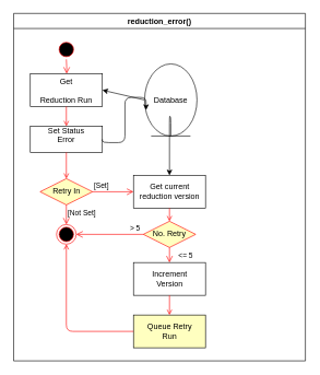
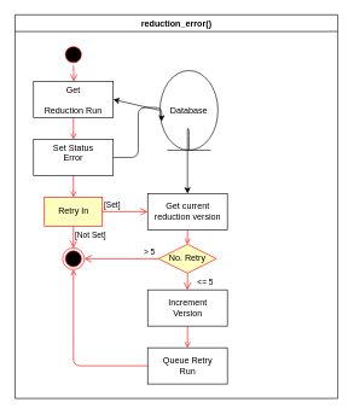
  <mxCell id="0" />
  <mxCell id="1" parent="0" />
  <mxCell id="2" value="reduction_error()" style="swimlane;whiteSpace=wrap" parent="1" vertex="1"><mxGeometry x="20" y="20" width="445.5" height="530" as="geometry" /></mxCell>
  <mxCell id="3" value="" style="ellipse;shape=startState;fillColor=#000000;strokeColor=#ff0000;" parent="2" vertex="1"><mxGeometry x="65.5" y="40" width="30" height="30" as="geometry" /></mxCell>
  <mxCell id="4" value="" style="edgeStyle=elbowEdgeStyle;elbow=horizontal;verticalAlign=bottom;endArrow=open;endSize=8;strokeColor=#FF0000;endFill=1;rounded=0" parent="2" source="3" target="5" edge="1"><mxGeometry x="65.5" y="40" as="geometry"><mxPoint x="80.5" y="110" as="targetPoint" /></mxGeometry></mxCell>
  <mxCell id="5" value="Get &#10;&#10;Reduction Run" style="verticalAlign=bottom;" parent="2" vertex="1"><mxGeometry x="25.5" y="92" width="110" height="50" as="geometry" /></mxCell>
- <mxCell id="6" value="Set Status&#10;Error&#10;" style="" parent="2" vertex="1"><mxGeometry x="25.5" y="172" width="110" height="40" as="geometry" /></mxCell>
+ <mxCell id="6" value="Set Status&#10;Error&#10;" style="" parent="2" vertex="1"><mxGeometry x="25.5" y="172" width="110" height="50" as="geometry" /></mxCell>
  <mxCell id="7" value="" style="endArrow=open;strokeColor=#FF0000;endFill=1;rounded=0" parent="2" source="5" target="6" edge="1"><mxGeometry relative="1" as="geometry" /></mxCell>
  <mxCell id="8" value="Database" style="ellipse;shape=umlEntity;whiteSpace=wrap;html=1;" vertex="1" parent="2"><mxGeometry x="200" y="77" width="80" height="110" as="geometry" /></mxCell>
  <mxCell id="9" value="" style="endArrow=classic;html=1;exitX=0;exitY=0.5;exitDx=0;exitDy=0;entryX=1;entryY=0.5;entryDx=0;entryDy=0;" edge="1" parent="2" source="8" target="5"><mxGeometry width="50" height="50" relative="1" as="geometry"><mxPoint x="161" y="192" as="sourcePoint" /><mxPoint x="211" y="142" as="targetPoint" /></mxGeometry></mxCell>
  <mxCell id="10" value="" style="endArrow=classic;html=1;exitX=1;exitY=0.5;exitDx=0;exitDy=0;edgeStyle=orthogonalEdgeStyle;entryX=0.028;entryY=0.639;entryDx=0;entryDy=0;entryPerimeter=0;" edge="1" parent="2" source="6" target="8"><mxGeometry width="50" height="50" relative="1" as="geometry"><mxPoint x="161" y="242" as="sourcePoint" /><mxPoint x="225" y="145" as="targetPoint" /><Array as="points"><mxPoint x="170" y="197" /><mxPoint x="170" y="128" /></Array></mxGeometry></mxCell>
  <mxCell id="11" value="" style="endArrow=open;strokeColor=#FF0000;endFill=1;rounded=0;exitX=0.5;exitY=1;exitDx=0;exitDy=0;entryX=0.5;entryY=0;entryDx=0;entryDy=0;" edge="1" parent="2" source="6" target="12"><mxGeometry relative="1" as="geometry"><mxPoint x="90.5" y="152" as="sourcePoint" /><mxPoint x="80.5" y="242" as="targetPoint" /></mxGeometry></mxCell>
- <mxCell id="12" value="Retry In" style="rhombus;whiteSpace=wrap;html=1;fillColor=#ffffc0;strokeColor=#ff0000;" vertex="1" parent="2"><mxGeometry x="40.5" y="252" width="80" height="40" as="geometry" /></mxCell>
+ <mxCell id="12" value="Retry In" style="whiteSpace=wrap;html=1;fillColor=#ffffc0;strokeColor=#ff0000;rounded=0;" vertex="1" parent="2"><mxGeometry x="40.5" y="252" width="80" height="40" as="geometry" /></mxCell>
  <mxCell id="13" value="[Set]" style="edgeStyle=orthogonalEdgeStyle;html=1;align=left;verticalAlign=bottom;endArrow=open;endSize=8;strokeColor=#ff0000;entryX=0;entryY=0.5;entryDx=0;entryDy=0;" edge="1" source="12" parent="2" target="16"><mxGeometry x="-1" relative="1" as="geometry"><mxPoint x="165.5" y="272" as="targetPoint" /></mxGeometry></mxCell>
  <mxCell id="14" value="[Not Set]" style="html=1;align=left;verticalAlign=top;endArrow=open;endSize=8;strokeColor=#ff0000;entryX=0.5;entryY=0;entryDx=0;entryDy=0;" edge="1" source="12" parent="2" target="15"><mxGeometry x="-1" relative="1" as="geometry"><mxPoint x="85.5" y="362" as="targetPoint" /></mxGeometry></mxCell>
  <mxCell id="15" value="" style="ellipse;html=1;shape=endState;fillColor=#000000;strokeColor=#ff0000;" vertex="1" parent="2"><mxGeometry x="65.5" y="322" width="30" height="30" as="geometry" /></mxCell>
  <mxCell id="16" value="&lt;div&gt;Get current&lt;/div&gt;&lt;div&gt;reduction version&lt;br&gt;&lt;/div&gt;" style="html=1;" vertex="1" parent="2"><mxGeometry x="183" y="247" width="110" height="50" as="geometry" /></mxCell>
  <mxCell id="17" value="" style="endArrow=classic;html=1;exitX=0.5;exitY=1;exitDx=0;exitDy=0;entryX=0.5;entryY=0;entryDx=0;entryDy=0;edgeStyle=orthogonalEdgeStyle;" edge="1" parent="2" source="8" target="16"><mxGeometry width="50" height="50" relative="1" as="geometry"><mxPoint x="115.5" y="212" as="sourcePoint" /><mxPoint x="165.5" y="162" as="targetPoint" /><Array as="points"><mxPoint x="238" y="157" /></Array></mxGeometry></mxCell>
  <mxCell id="18" value="No. Retry" style="rhombus;whiteSpace=wrap;html=1;fillColor=#ffffc0;strokeColor=#ff0000;" vertex="1" parent="2"><mxGeometry x="198" y="317" width="80" height="40" as="geometry" /></mxCell>
  <mxCell id="19" value="&amp;lt;= 5" style="edgeStyle=orthogonalEdgeStyle;html=1;align=left;verticalAlign=top;endArrow=open;endSize=8;strokeColor=#ff0000;exitX=0.5;exitY=1;exitDx=0;exitDy=0;entryX=0.5;entryY=0;entryDx=0;entryDy=0;" edge="1" source="18" parent="2" target="22"><mxGeometry x="-1" y="12" relative="1" as="geometry"><mxPoint x="375.5" y="362" as="targetPoint" /><Array as="points"><mxPoint x="238" y="357" /><mxPoint x="238" y="357" /></Array><mxPoint as="offset" /></mxGeometry></mxCell>
  <mxCell id="20" value="&amp;gt; 5" style="edgeStyle=orthogonalEdgeStyle;html=1;align=left;verticalAlign=bottom;endArrow=open;endSize=8;strokeColor=#ff0000;exitX=0;exitY=0.5;exitDx=0;exitDy=0;entryX=1;entryY=0.5;entryDx=0;entryDy=0;" edge="1" source="18" parent="2" target="15"><mxGeometry x="-0.561" relative="1" as="geometry"><mxPoint x="235.5" y="442" as="targetPoint" /><mxPoint as="offset" /></mxGeometry></mxCell>
  <mxCell id="21" value="" style="endArrow=open;strokeColor=#FF0000;endFill=1;rounded=0;exitX=0.5;exitY=1;exitDx=0;exitDy=0;entryX=0.5;entryY=0;entryDx=0;entryDy=0;" edge="1" parent="2" source="16" target="18"><mxGeometry relative="1" as="geometry"><mxPoint x="90.5" y="232" as="sourcePoint" /><mxPoint x="238.5" y="312" as="targetPoint" /></mxGeometry></mxCell>
  <mxCell id="22" value="&lt;div&gt;Increment&lt;/div&gt;&lt;div&gt;Version&lt;br&gt;&lt;/div&gt;" style="html=1;" vertex="1" parent="2"><mxGeometry x="183" y="380" width="110" height="50" as="geometry" /></mxCell>
- <mxCell id="23" value="&lt;div&gt;Queue Retry&lt;/div&gt;&lt;div&gt;Run&lt;br&gt;&lt;/div&gt;" style="html=1;fillColor=#ffffc0;" vertex="1" parent="2"><mxGeometry x="183" y="460" width="110" height="50" as="geometry" /></mxCell>
+ <mxCell id="23" value="&lt;div&gt;Queue Retry&lt;/div&gt;&lt;div&gt;Run&lt;br&gt;&lt;/div&gt;" style="html=1;" vertex="1" parent="2"><mxGeometry x="183" y="460" width="110" height="50" as="geometry" /></mxCell>
  <mxCell id="24" value="" style="endArrow=open;strokeColor=#FF0000;endFill=1;rounded=0;exitX=0.5;exitY=1;exitDx=0;exitDy=0;entryX=0.5;entryY=0;entryDx=0;entryDy=0;" edge="1" parent="2" source="22" target="23"><mxGeometry relative="1" as="geometry"><mxPoint x="248" y="307" as="sourcePoint" /><mxPoint x="248" y="327" as="targetPoint" /></mxGeometry></mxCell>
  <mxCell id="25" value="" style="endArrow=open;strokeColor=#FF0000;endFill=1;rounded=1;exitX=0;exitY=0.5;exitDx=0;exitDy=0;entryX=0.5;entryY=1;entryDx=0;entryDy=0;edgeStyle=orthogonalEdgeStyle;" edge="1" parent="2" source="23" target="15"><mxGeometry relative="1" as="geometry"><mxPoint x="135.1" y="460" as="sourcePoint" /><mxPoint x="135.1" y="490" as="targetPoint" /></mxGeometry></mxCell>
